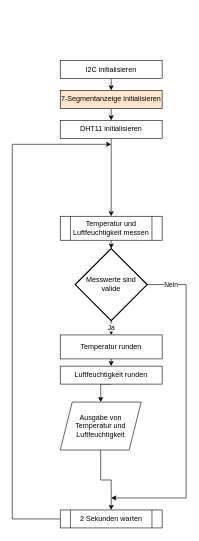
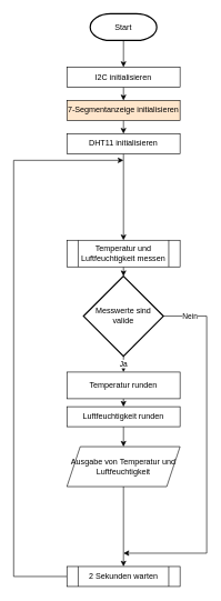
  <mxCell id="0" />
  <mxCell id="1" parent="0" />
+ <mxCell id="2" style="edgeStyle=orthogonalEdgeStyle;rounded=0;orthogonalLoop=1;jettySize=auto;html=1;exitX=0.5;exitY=1;exitDx=0;exitDy=0;exitPerimeter=0;entryX=0.5;entryY=0;entryDx=0;entryDy=0;" edge="1" parent="1" source="3" target="5"><mxGeometry relative="1" as="geometry" /></mxCell>
+ <mxCell id="3" value="Start" style="strokeWidth=2;html=1;shape=mxgraph.flowchart.terminator;whiteSpace=wrap;" vertex="1" parent="1"><mxGeometry x="135" y="20" width="100" height="40" as="geometry" /></mxCell>
  <mxCell id="4" style="edgeStyle=orthogonalEdgeStyle;rounded=0;orthogonalLoop=1;jettySize=auto;html=1;exitX=0.5;exitY=1;exitDx=0;exitDy=0;entryX=0.5;entryY=0;entryDx=0;entryDy=0;" edge="1" parent="1" source="5" target="7"><mxGeometry relative="1" as="geometry" /></mxCell>
  <mxCell id="5" value="I2C initialisieren" style="rounded=0;whiteSpace=wrap;html=1;" vertex="1" parent="1"><mxGeometry x="100" y="100" width="170" height="30" as="geometry" /></mxCell>
  <mxCell id="6" style="edgeStyle=orthogonalEdgeStyle;rounded=0;orthogonalLoop=1;jettySize=auto;html=1;exitX=0.5;exitY=1;exitDx=0;exitDy=0;entryX=0.5;entryY=0;entryDx=0;entryDy=0;" edge="1" parent="1" source="7" target="9"><mxGeometry relative="1" as="geometry" /></mxCell>
  <mxCell id="7" value="7-Segmentanzeige initialisieren" style="rounded=0;whiteSpace=wrap;html=1;fillColor=#ffe6cc;" vertex="1" parent="1"><mxGeometry x="100" y="150" width="170" height="30" as="geometry" /></mxCell>
  <mxCell id="8" style="edgeStyle=orthogonalEdgeStyle;rounded=0;orthogonalLoop=1;jettySize=auto;html=1;exitX=0.5;exitY=1;exitDx=0;exitDy=0;" edge="1" parent="1" source="9" target="21"><mxGeometry relative="1" as="geometry"><mxPoint x="185" y="250" as="targetPoint" /></mxGeometry></mxCell>
  <mxCell id="9" value="DHT11 initialisieren" style="rounded=0;whiteSpace=wrap;html=1;" vertex="1" parent="1"><mxGeometry x="100" y="200" width="170" height="30" as="geometry" /></mxCell>
  <mxCell id="10" value="Ja" style="edgeStyle=orthogonalEdgeStyle;rounded=0;orthogonalLoop=1;jettySize=auto;html=1;exitX=0.5;exitY=1;exitDx=0;exitDy=0;exitPerimeter=0;entryX=0.5;entryY=0;entryDx=0;entryDy=0;" edge="1" parent="1" source="13" target="15"><mxGeometry relative="1" as="geometry"><Array as="points"><mxPoint x="185" y="534" /></Array></mxGeometry></mxCell>
  <mxCell id="11" style="edgeStyle=orthogonalEdgeStyle;rounded=0;orthogonalLoop=1;jettySize=auto;html=1;exitX=1;exitY=0.5;exitDx=0;exitDy=0;exitPerimeter=0;" edge="1" parent="1" source="13"><mxGeometry relative="1" as="geometry"><mxPoint x="185" y="830" as="targetPoint" /><Array as="points"><mxPoint x="310" y="474" /><mxPoint x="310" y="830" /></Array></mxGeometry></mxCell>
  <mxCell id="12" value="Nein" style="edgeLabel;html=1;align=center;verticalAlign=middle;resizable=0;points=[];" vertex="1" connectable="0" parent="11"><mxGeometry x="-0.856" relative="1" as="geometry"><mxPoint as="offset" /></mxGeometry></mxCell>
  <mxCell id="13" value="Messwerte sind valide" style="strokeWidth=2;html=1;shape=mxgraph.flowchart.decision;whiteSpace=wrap;" vertex="1" parent="1"><mxGeometry x="125" y="414" width="120" height="120" as="geometry" /></mxCell>
  <mxCell id="14" style="edgeStyle=orthogonalEdgeStyle;rounded=0;orthogonalLoop=1;jettySize=auto;html=1;exitX=0.5;exitY=1;exitDx=0;exitDy=0;entryX=0.5;entryY=0;entryDx=0;entryDy=0;" edge="1" parent="1" source="15" target="17"><mxGeometry relative="1" as="geometry" /></mxCell>
  <mxCell id="15" value="Temperatur runden" style="rounded=0;whiteSpace=wrap;html=1;" vertex="1" parent="1"><mxGeometry x="100" y="558" width="170" height="40" as="geometry" /></mxCell>
  <mxCell id="16" style="edgeStyle=orthogonalEdgeStyle;rounded=0;orthogonalLoop=1;jettySize=auto;html=1;exitX=0.5;exitY=1;exitDx=0;exitDy=0;entryX=0.5;entryY=0;entryDx=0;entryDy=0;" edge="1" parent="1" source="17" target="19"><mxGeometry relative="1" as="geometry" /></mxCell>
  <mxCell id="17" value="Luftfeuchtigkeit runden" style="rounded=0;whiteSpace=wrap;html=1;" vertex="1" parent="1"><mxGeometry x="100" y="610" width="170" height="30" as="geometry" /></mxCell>
  <mxCell id="18" style="edgeStyle=orthogonalEdgeStyle;rounded=0;orthogonalLoop=1;jettySize=auto;html=1;exitX=0.5;exitY=1;exitDx=0;exitDy=0;entryX=0.5;entryY=0;entryDx=0;entryDy=0;" edge="1" parent="1" source="19" target="23"><mxGeometry relative="1" as="geometry" /></mxCell>
- <mxCell id="19" value="Ausgabe von Temperatur und Luftfeuchtigkeit" style="shape=parallelogram;perimeter=parallelogramPerimeter;whiteSpace=wrap;html=1;fixedSize=1;" vertex="1" parent="1"><mxGeometry x="100" y="670" width="135" height="80" as="geometry" /></mxCell>
+ <mxCell id="19" value="Ausgabe von Temperatur und Luftfeuchtigkeit" style="shape=parallelogram;perimeter=parallelogramPerimeter;whiteSpace=wrap;html=1;fixedSize=1;" vertex="1" parent="1"><mxGeometry x="100" y="670" width="170" height="60" as="geometry" /></mxCell>
  <mxCell id="20" style="edgeStyle=orthogonalEdgeStyle;rounded=0;orthogonalLoop=1;jettySize=auto;html=1;exitX=0.5;exitY=1;exitDx=0;exitDy=0;entryX=0.5;entryY=0;entryDx=0;entryDy=0;entryPerimeter=0;" edge="1" parent="1" source="21" target="13"><mxGeometry relative="1" as="geometry" /></mxCell>
  <mxCell id="21" value="Temperatur und Luftfeuchtigkeit messen" style="shape=process;whiteSpace=wrap;html=1;backgroundOutline=1;" vertex="1" parent="1"><mxGeometry x="100" y="360" width="170" height="40" as="geometry" /></mxCell>
  <mxCell id="22" style="edgeStyle=orthogonalEdgeStyle;rounded=0;orthogonalLoop=1;jettySize=auto;html=1;exitX=0;exitY=0.5;exitDx=0;exitDy=0;" edge="1" parent="1" source="23"><mxGeometry relative="1" as="geometry"><mxPoint x="185" y="240" as="targetPoint" /><Array as="points"><mxPoint x="20" y="865" /><mxPoint x="20" y="240" /></Array></mxGeometry></mxCell>
  <mxCell id="23" value="2 Sekunden warten" style="shape=process;whiteSpace=wrap;html=1;backgroundOutline=1;" vertex="1" parent="1"><mxGeometry x="100" y="850" width="170" height="30" as="geometry" /></mxCell>
